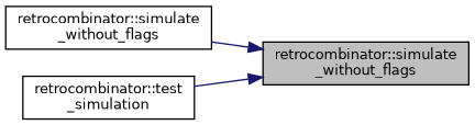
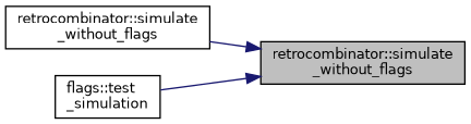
  digraph {
    rankdir=RL
    node [color=black fillcolor=white fontname=Helvetica fontsize=10 shape=record style=filled]
    edge [color=midnightblue dir=back fontname=Helvetica fontsize=10 labelfontname=Helvetica labelfontsize=10 style=solid]
    n1 [fillcolor=grey75 fontcolor=black height=0.2 label="retrocombinator::simulate\l_without_flags" width=0.4]
    n2 [height=0.2 label="retrocombinator::simulate\l_without_flags" width=0.4]
-   n3 [height=0.2 label="retrocombinator::test\l_simulation" width=0.4]
+   n3 [height=0.2 label="flags::test\l_simulation" width=0.4]
    n1 -> n2
    n1 -> n3
  }
